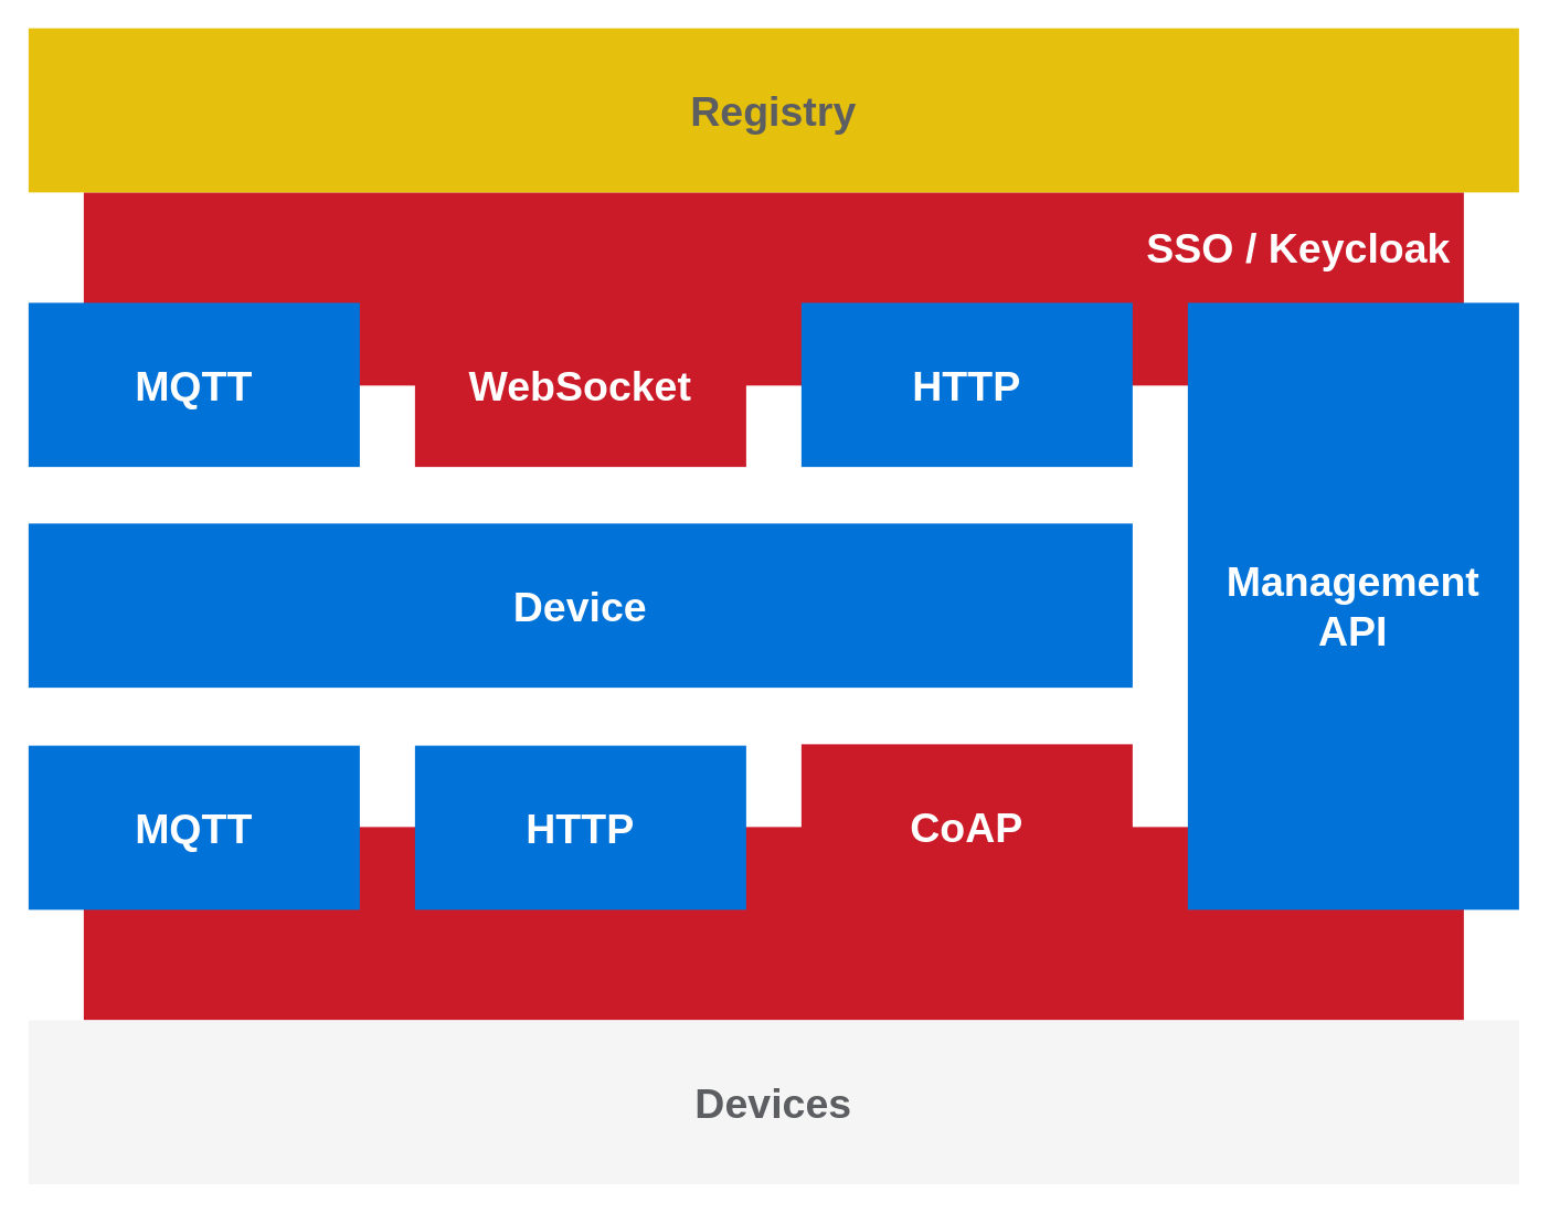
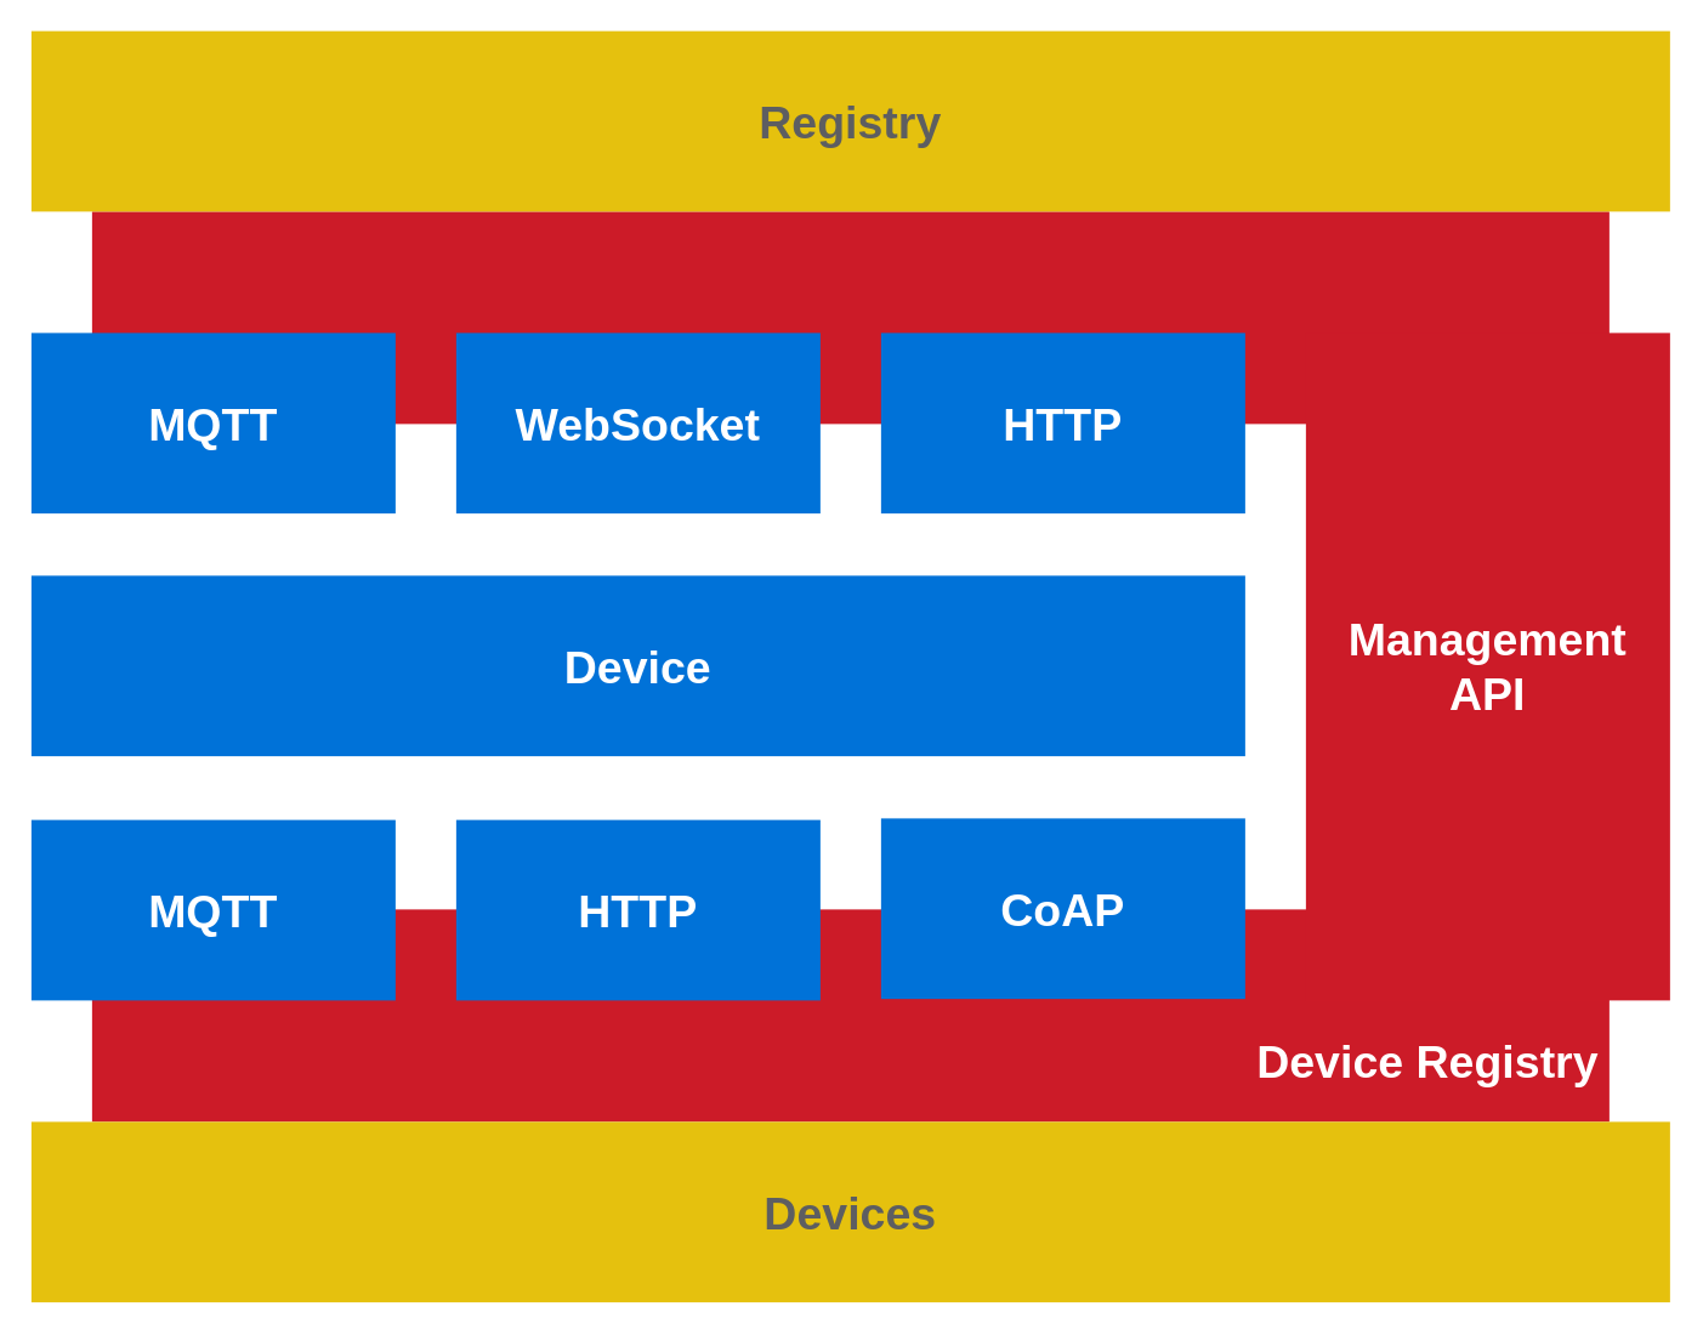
  <mxCell id="0" />
  <mxCell id="1" parent="0" />
  <mxCell id="2" value="" style="rounded=0;whiteSpace=wrap;html=1;shadow=0;glass=0;labelBackgroundColor=none;labelBorderColor=none;sketch=0;fontFamily=Helvetica;fontSize=30;fontColor=#FFFFFF;strokeColor=none;strokeWidth=5;fillColor=#cc1b28;align=center;" vertex="1" parent="1"><mxGeometry x="60" y="599" width="1000" height="140" as="geometry" /></mxCell>
  <mxCell id="3" value="" style="rounded=0;whiteSpace=wrap;html=1;shadow=0;glass=0;labelBackgroundColor=none;labelBorderColor=none;sketch=0;fontFamily=Helvetica;fontSize=30;fontColor=#FFFFFF;strokeColor=none;strokeWidth=5;fillColor=#cc1b28;align=center;" vertex="1" parent="1"><mxGeometry x="60" y="139" width="1000" height="140" as="geometry" /></mxCell>
  <mxCell id="4" value="&lt;font data-font-src=&quot;https://fonts.googleapis.com/css?family=Architects+Daughter&quot; style=&quot;font-size: 30px;&quot;&gt;&lt;b style=&quot;&quot;&gt;Registry&lt;/b&gt;&lt;/font&gt;" style="rounded=0;whiteSpace=wrap;html=1;fillColor=#e5c10e;strokeColor=none;fontFamily=Helvetica;fontSize=30;strokeWidth=5;sketch=0;fontColor=#5D5E61;labelBackgroundColor=none;labelBorderColor=none;" parent="1" vertex="1"><mxGeometry x="20" y="20" width="1080" height="119" as="geometry" /></mxCell>
- <mxCell id="5" value="&lt;font data-font-src=&quot;https://fonts.googleapis.com/css?family=Architects+Daughter&quot; color=&quot;#5d5e61&quot; style=&quot;font-size: 30px;&quot;&gt;&lt;b style=&quot;&quot;&gt;Devices&lt;/b&gt;&lt;/font&gt;" style="rounded=0;whiteSpace=wrap;html=1;fillColor=#f5f5f5;strokeColor=none;fontFamily=Helvetica;fontSize=30;sketch=0;shadow=0;glass=0;strokeWidth=5;" parent="1" vertex="1"><mxGeometry x="20" y="739" width="1080" height="119" as="geometry" /></mxCell>
+ <mxCell id="5" value="&lt;font data-font-src=&quot;https://fonts.googleapis.com/css?family=Architects+Daughter&quot; color=&quot;#5d5e61&quot; style=&quot;font-size: 30px;&quot;&gt;&lt;b style=&quot;&quot;&gt;Devices&lt;/b&gt;&lt;/font&gt;" style="rounded=0;whiteSpace=wrap;html=1;fillColor=#e5c10e;strokeColor=none;fontFamily=Helvetica;fontSize=30;sketch=0;shadow=0;glass=0;strokeWidth=5;" parent="1" vertex="1"><mxGeometry x="20" y="739" width="1080" height="119" as="geometry" /></mxCell>
  <mxCell id="6" value="&lt;font color=&quot;#ffffff&quot; data-font-src=&quot;https://fonts.googleapis.com/css?family=Architects+Daughter&quot; style=&quot;font-size: 30px;&quot;&gt;&lt;b style=&quot;&quot;&gt;MQTT&lt;br&gt;&lt;/b&gt;&lt;/font&gt;" style="rounded=0;whiteSpace=wrap;html=1;fillColor=#0072d8;strokeColor=none;fontFamily=Helvetica;fontSize=30;strokeWidth=5;sketch=0;fontColor=#5D5E61;labelBackgroundColor=none;labelBorderColor=none;" vertex="1" parent="1"><mxGeometry x="20" y="219" width="240" height="119" as="geometry" /></mxCell>
  <mxCell id="7" value="&lt;font color=&quot;#ffffff&quot; data-font-src=&quot;https://fonts.googleapis.com/css?family=Architects+Daughter&quot; style=&quot;font-size: 30px;&quot;&gt;&lt;b style=&quot;&quot;&gt;HTTP&lt;/b&gt;&lt;/font&gt;" style="rounded=0;whiteSpace=wrap;html=1;fillColor=#0072d8;strokeColor=none;fontFamily=Helvetica;fontSize=30;strokeWidth=5;sketch=0;fontColor=#5D5E61;labelBackgroundColor=none;labelBorderColor=none;" vertex="1" parent="1"><mxGeometry x="300" y="540" width="240" height="119" as="geometry" /></mxCell>
- <mxCell id="8" value="&lt;font color=&quot;#ffffff&quot; data-font-src=&quot;https://fonts.googleapis.com/css?family=Architects+Daughter&quot; style=&quot;font-size: 30px;&quot;&gt;&lt;b style=&quot;&quot;&gt;CoAP&lt;/b&gt;&lt;/font&gt;" style="rounded=0;whiteSpace=wrap;html=1;fillColor=#cc1b28;strokeColor=none;fontFamily=Helvetica;fontSize=30;strokeWidth=5;sketch=0;fontColor=#5D5E61;labelBackgroundColor=none;labelBorderColor=none;" vertex="1" parent="1"><mxGeometry x="580" y="539" width="240" height="119" as="geometry" /></mxCell>
+ <mxCell id="8" value="&lt;font color=&quot;#ffffff&quot; data-font-src=&quot;https://fonts.googleapis.com/css?family=Architects+Daughter&quot; style=&quot;font-size: 30px;&quot;&gt;&lt;b style=&quot;&quot;&gt;CoAP&lt;/b&gt;&lt;/font&gt;" style="rounded=0;whiteSpace=wrap;html=1;fillColor=#0072d8;strokeColor=none;fontFamily=Helvetica;fontSize=30;strokeWidth=5;sketch=0;fontColor=#5D5E61;labelBackgroundColor=none;labelBorderColor=none;" vertex="1" parent="1"><mxGeometry x="580" y="539" width="240" height="119" as="geometry" /></mxCell>
  <mxCell id="9" value="&lt;b&gt;Device&lt;/b&gt;" style="rounded=0;whiteSpace=wrap;html=1;fillColor=#0072d8;strokeColor=none;fontFamily=Helvetica;fontSize=30;strokeWidth=5;sketch=0;fontColor=#FFFFFF;labelBackgroundColor=none;labelBorderColor=none;labelPosition=center;verticalLabelPosition=middle;align=center;verticalAlign=middle;" vertex="1" parent="1"><mxGeometry x="20" y="379" width="800" height="119" as="geometry" /></mxCell>
  <mxCell id="10" value="&lt;font color=&quot;#ffffff&quot; data-font-src=&quot;https://fonts.googleapis.com/css?family=Architects+Daughter&quot; style=&quot;font-size: 30px;&quot;&gt;&lt;b style=&quot;&quot;&gt;MQTT&lt;br&gt;&lt;/b&gt;&lt;/font&gt;" style="rounded=0;whiteSpace=wrap;html=1;fillColor=#0072d8;strokeColor=none;fontFamily=Helvetica;fontSize=30;strokeWidth=5;sketch=0;fontColor=#5D5E61;labelBackgroundColor=none;labelBorderColor=none;" vertex="1" parent="1"><mxGeometry x="20" y="540" width="240" height="119" as="geometry" /></mxCell>
- <mxCell id="11" value="&lt;font color=&quot;#ffffff&quot; data-font-src=&quot;https://fonts.googleapis.com/css?family=Architects+Daughter&quot; style=&quot;font-size: 30px;&quot;&gt;&lt;b style=&quot;&quot;&gt;WebSocket&lt;br&gt;&lt;/b&gt;&lt;/font&gt;" style="rounded=0;whiteSpace=wrap;html=1;fillColor=#cc1b28;strokeColor=none;fontFamily=Helvetica;fontSize=30;strokeWidth=5;sketch=0;fontColor=#5D5E61;labelBackgroundColor=none;labelBorderColor=none;" vertex="1" parent="1"><mxGeometry x="300" y="219" width="240" height="119" as="geometry" /></mxCell>
- <mxCell id="13" value="SSO / Keycloak" style="text;html=1;resizable=0;autosize=1;align=center;verticalAlign=middle;points=[];fillColor=none;strokeColor=none;rounded=0;shadow=0;glass=0;labelBackgroundColor=none;labelBorderColor=none;sketch=0;fontFamily=Helvetica;fontSize=30;fontColor=#FFFFFF;fontStyle=1" vertex="1" parent="1"><mxGeometry x="820" y="159" width="240" height="40" as="geometry" /></mxCell>
- <mxCell id="14" value="&lt;font color=&quot;#ffffff&quot; data-font-src=&quot;https://fonts.googleapis.com/css?family=Architects+Daughter&quot; style=&quot;font-size: 30px;&quot;&gt;&lt;b style=&quot;&quot;&gt;Management&lt;br&gt;API&lt;br&gt;&lt;/b&gt;&lt;/font&gt;" style="rounded=0;whiteSpace=wrap;html=1;fillColor=#0072d8;strokeColor=none;fontFamily=Helvetica;fontSize=30;strokeWidth=5;sketch=0;fontColor=#5D5E61;labelBackgroundColor=none;labelBorderColor=none;" vertex="1" parent="1"><mxGeometry x="860" y="219" width="240" height="440" as="geometry" /></mxCell>
+ <mxCell id="11" value="&lt;font color=&quot;#ffffff&quot; data-font-src=&quot;https://fonts.googleapis.com/css?family=Architects+Daughter&quot; style=&quot;font-size: 30px;&quot;&gt;&lt;b style=&quot;&quot;&gt;WebSocket&lt;br&gt;&lt;/b&gt;&lt;/font&gt;" style="rounded=0;whiteSpace=wrap;html=1;fillColor=#0072d8;strokeColor=none;fontFamily=Helvetica;fontSize=30;strokeWidth=5;sketch=0;fontColor=#5D5E61;labelBackgroundColor=none;labelBorderColor=none;" vertex="1" parent="1"><mxGeometry x="300" y="219" width="240" height="119" as="geometry" /></mxCell>
+ <mxCell id="12" value="Device Registry" style="text;html=1;resizable=0;autosize=1;align=center;verticalAlign=middle;points=[];fillColor=none;strokeColor=none;rounded=0;shadow=0;glass=0;labelBackgroundColor=none;labelBorderColor=none;sketch=0;fontFamily=Helvetica;fontSize=30;fontColor=#FFFFFF;fontStyle=1" vertex="1" parent="1"><mxGeometry x="820" y="679" width="240" height="40" as="geometry" /></mxCell>
+ <mxCell id="14" value="&lt;font color=&quot;#ffffff&quot; data-font-src=&quot;https://fonts.googleapis.com/css?family=Architects+Daughter&quot; style=&quot;font-size: 30px;&quot;&gt;&lt;b style=&quot;&quot;&gt;Management&lt;br&gt;API&lt;br&gt;&lt;/b&gt;&lt;/font&gt;" style="rounded=0;whiteSpace=wrap;html=1;fillColor=#cc1b28;strokeColor=none;fontFamily=Helvetica;fontSize=30;strokeWidth=5;sketch=0;fontColor=#5D5E61;labelBackgroundColor=none;labelBorderColor=none;" vertex="1" parent="1"><mxGeometry x="860" y="219" width="240" height="440" as="geometry" /></mxCell>
  <mxCell id="15" value="&lt;font color=&quot;#ffffff&quot; data-font-src=&quot;https://fonts.googleapis.com/css?family=Architects+Daughter&quot; style=&quot;font-size: 30px;&quot;&gt;&lt;b style=&quot;&quot;&gt;HTTP&lt;br&gt;&lt;/b&gt;&lt;/font&gt;" style="rounded=0;whiteSpace=wrap;html=1;fillColor=#0072d8;strokeColor=none;fontFamily=Helvetica;fontSize=30;strokeWidth=5;sketch=0;fontColor=#5D5E61;labelBackgroundColor=none;labelBorderColor=none;" vertex="1" parent="1"><mxGeometry x="580" y="219" width="240" height="119" as="geometry" /></mxCell>
